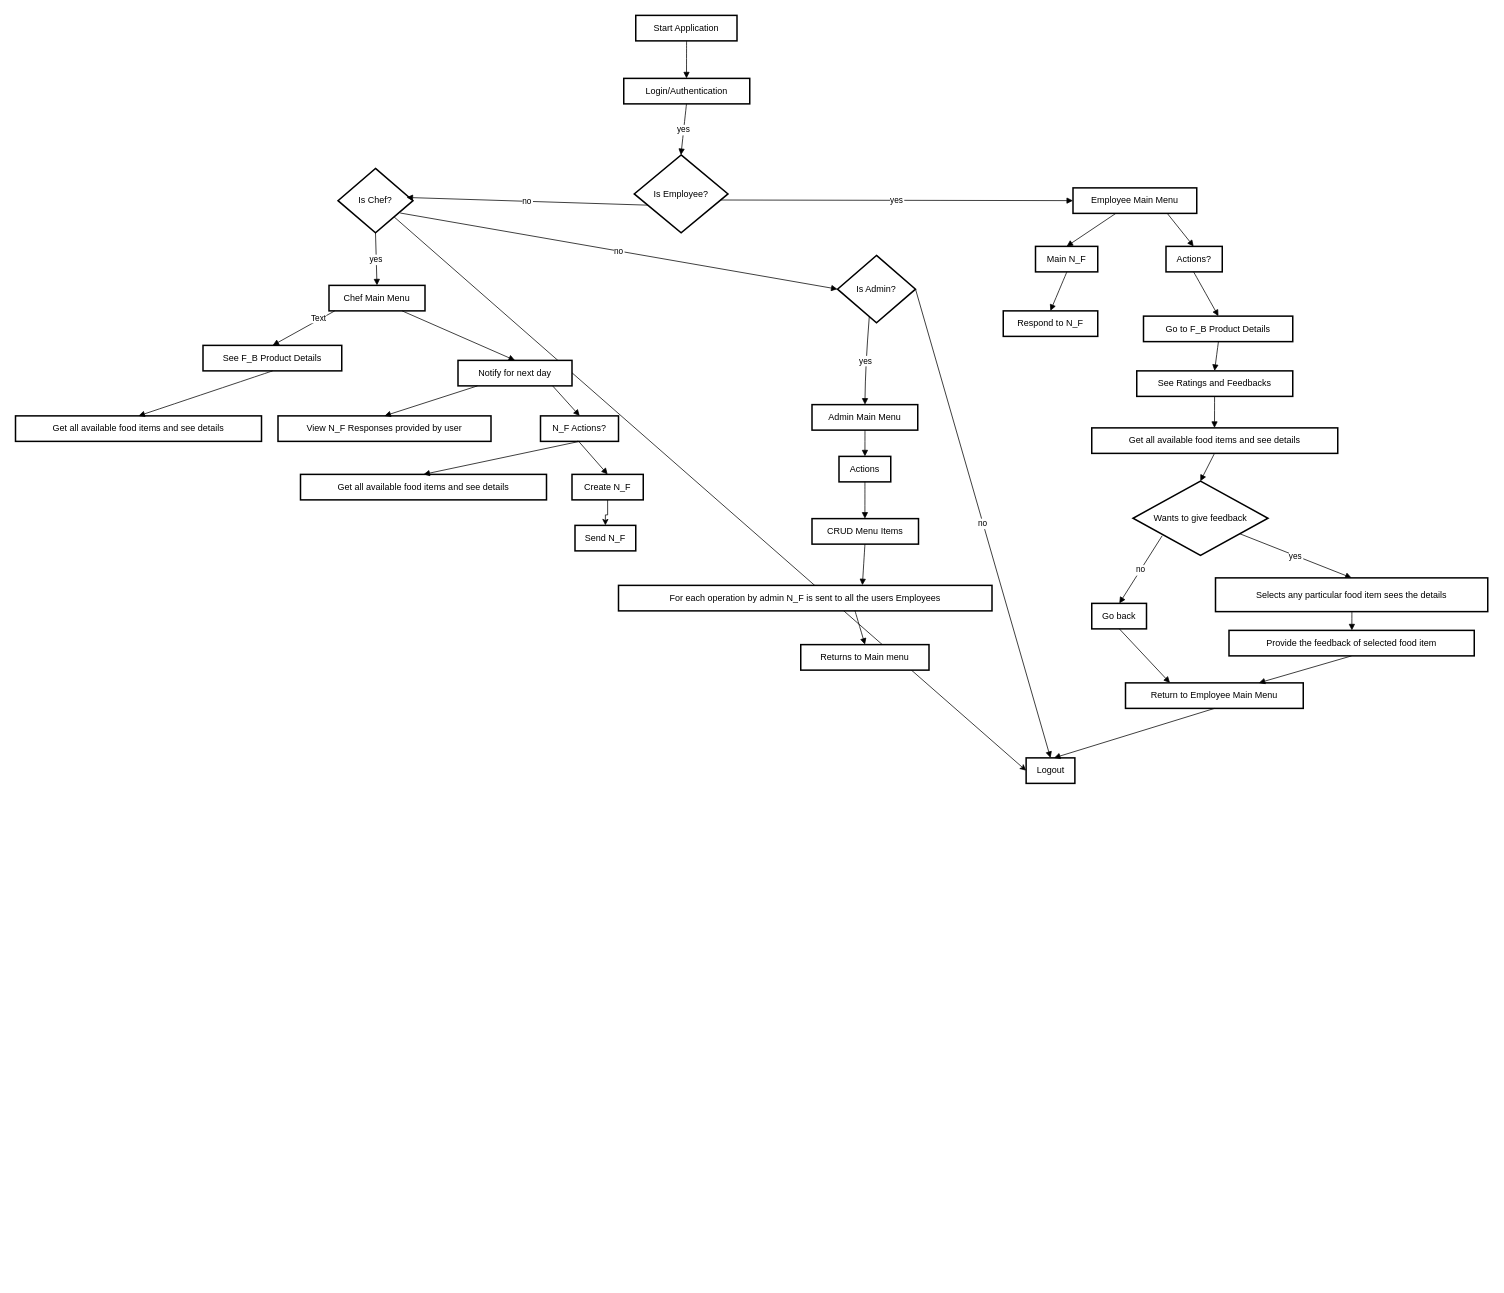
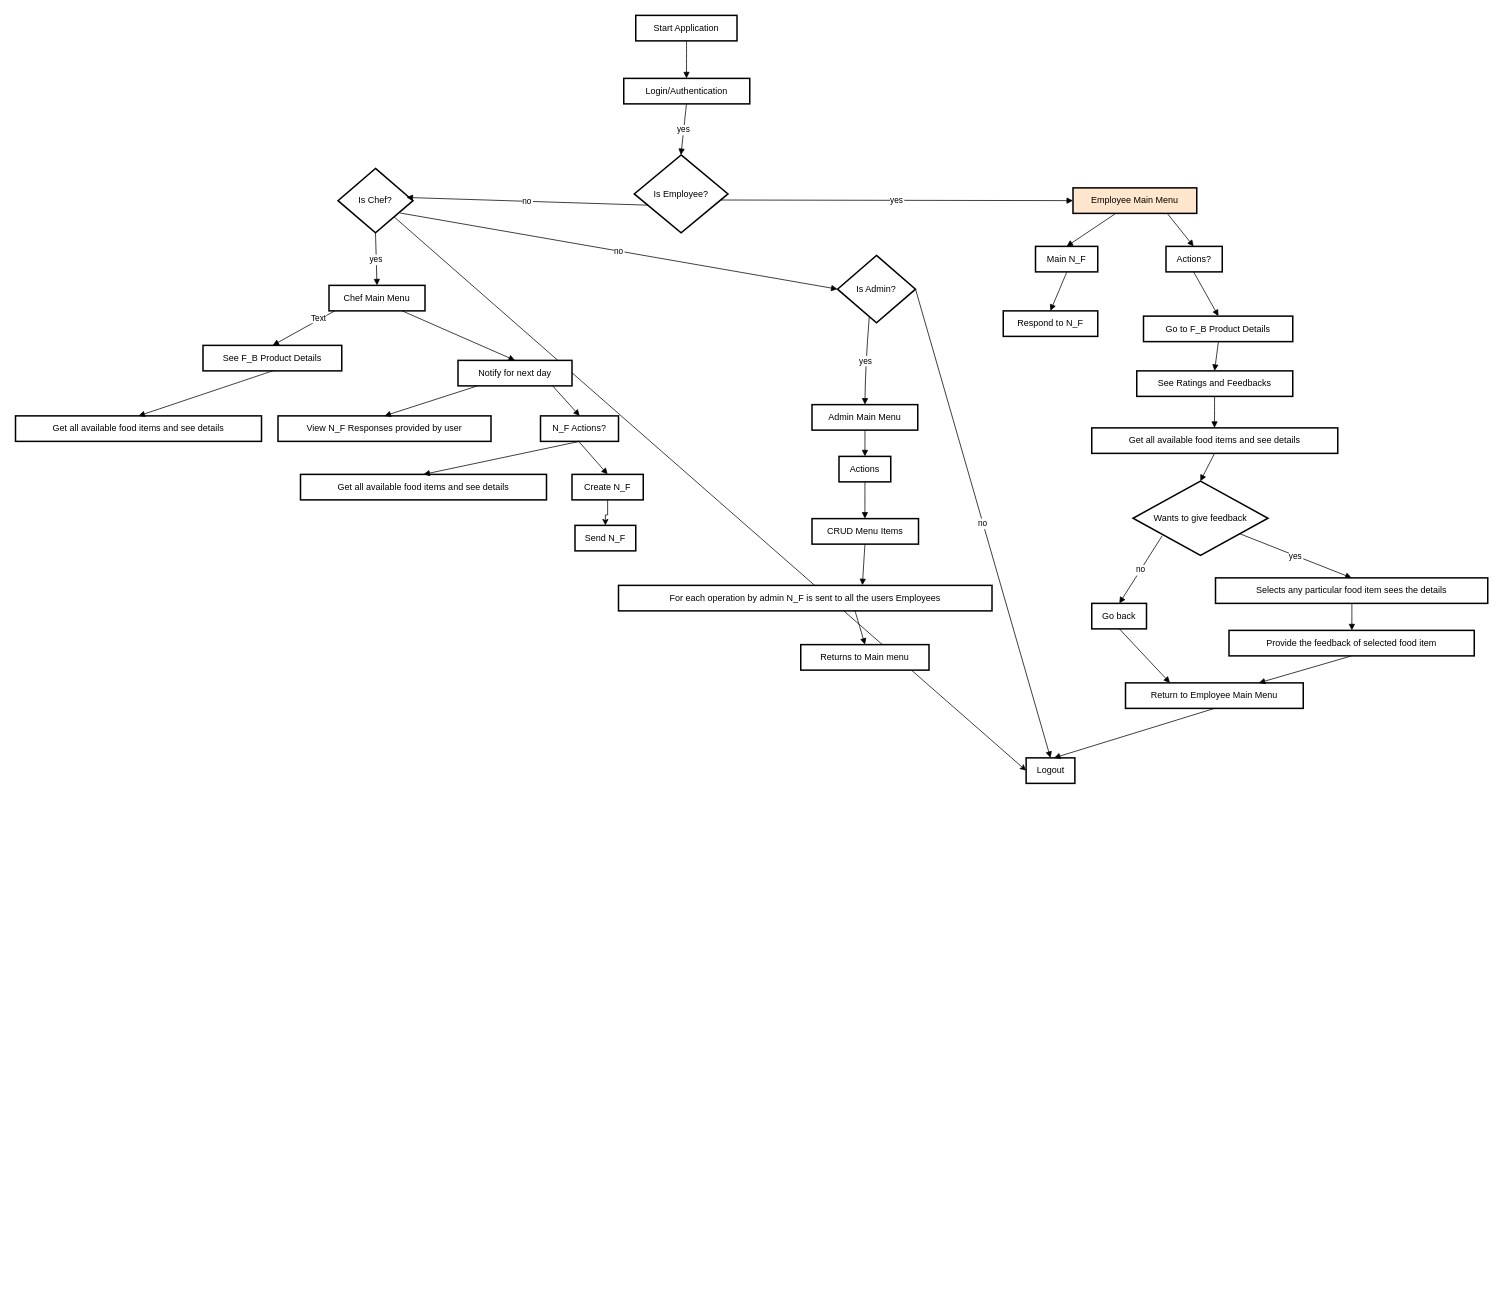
  <mxCell id="0" />
  <mxCell id="1" parent="0" />
  <mxCell id="2" value="Start Application" style="whiteSpace=wrap;strokeWidth=2;" vertex="1" parent="1"><mxGeometry x="847" y="20" width="135" height="34" as="geometry" /></mxCell>
  <mxCell id="3" value="Login/Authentication" style="whiteSpace=wrap;strokeWidth=2;" vertex="1" parent="1"><mxGeometry x="831" y="104" width="168" height="34" as="geometry" /></mxCell>
  <mxCell id="4" value="Is Employee?" style="rhombus;strokeWidth=2;whiteSpace=wrap;" vertex="1" parent="1"><mxGeometry x="845" y="206" width="125" height="104" as="geometry" /></mxCell>
- <mxCell id="5" value="Employee Main Menu" style="whiteSpace=wrap;strokeWidth=2;" vertex="1" parent="1"><mxGeometry x="1430" y="250" width="165" height="34" as="geometry" /></mxCell>
+ <mxCell id="5" value="Employee Main Menu" style="whiteSpace=wrap;strokeWidth=2;fillColor=#ffe6cc;" vertex="1" parent="1"><mxGeometry x="1430" y="250" width="165" height="34" as="geometry" /></mxCell>
  <mxCell id="6" style="rounded=0;orthogonalLoop=1;jettySize=auto;html=1;entryX=0;entryY=0.5;entryDx=0;entryDy=0;" edge="1" parent="1" source="7" target="8"><mxGeometry relative="1" as="geometry" /></mxCell>
  <mxCell id="7" value="Is Chef?" style="rhombus;strokeWidth=2;whiteSpace=wrap;" vertex="1" parent="1"><mxGeometry x="450" y="224" width="100" height="86" as="geometry" /></mxCell>
  <mxCell id="8" value="Logout" style="whiteSpace=wrap;strokeWidth=2;" vertex="1" parent="1"><mxGeometry x="1367.5" y="1010" width="65" height="34" as="geometry" /></mxCell>
  <mxCell id="9" value="Main N_F" style="whiteSpace=wrap;strokeWidth=2;" vertex="1" parent="1"><mxGeometry x="1380" y="328" width="83" height="34" as="geometry" /></mxCell>
  <mxCell id="10" value="Actions?" style="whiteSpace=wrap;strokeWidth=2;" vertex="1" parent="1"><mxGeometry x="1554" y="328" width="75" height="34" as="geometry" /></mxCell>
  <mxCell id="11" value="Go to F_B Product Details" style="whiteSpace=wrap;strokeWidth=2;" vertex="1" parent="1"><mxGeometry x="1524" y="421" width="199" height="34" as="geometry" /></mxCell>
  <mxCell id="12" value="Respond to N_F" style="whiteSpace=wrap;strokeWidth=2;" vertex="1" parent="1"><mxGeometry x="1337" y="414" width="126" height="34" as="geometry" /></mxCell>
  <mxCell id="13" value="See Ratings and Feedbacks" style="whiteSpace=wrap;strokeWidth=2;" vertex="1" parent="1"><mxGeometry x="1515" y="494" width="208" height="34" as="geometry" /></mxCell>
  <mxCell id="14" value="Get all available food items and see details" style="whiteSpace=wrap;strokeWidth=2;" vertex="1" parent="1"><mxGeometry x="1455" y="570" width="328" height="34" as="geometry" /></mxCell>
  <mxCell id="15" value="Wants to give feedback" style="rhombus;strokeWidth=2;whiteSpace=wrap;" vertex="1" parent="1"><mxGeometry x="1510" y="641" width="180" height="99" as="geometry" /></mxCell>
  <mxCell id="16" value="Return to Employee Main Menu" style="whiteSpace=wrap;strokeWidth=2;" vertex="1" parent="1"><mxGeometry x="1500" y="910" width="237" height="34" as="geometry" /></mxCell>
  <mxCell id="17" value="Go back" style="whiteSpace=wrap;strokeWidth=2;" vertex="1" parent="1"><mxGeometry x="1455" y="804" width="73" height="34" as="geometry" /></mxCell>
  <mxCell id="18" value="" style="curved=1;startArrow=none;endArrow=block;exitX=0.502;exitY=0.993;entryX=0.498;entryY=-0.007;rounded=0;" edge="1" parent="1" source="2" target="3"><mxGeometry relative="1" as="geometry"><Array as="points" /></mxGeometry></mxCell>
  <mxCell id="19" value="yes" style="curved=1;startArrow=none;endArrow=block;exitX=0.498;exitY=0.985;entryX=0.498;entryY=0.002;rounded=0;" edge="1" parent="1" source="3" target="4"><mxGeometry relative="1" as="geometry"><Array as="points" /></mxGeometry></mxCell>
  <mxCell id="20" value="yes" style="startArrow=none;endArrow=block;exitX=0.998;exitY=0.593;entryX=0;entryY=0.5;rounded=0;entryDx=0;entryDy=0;" edge="1" parent="1" source="4" target="5"><mxGeometry relative="1" as="geometry" /></mxCell>
  <mxCell id="21" value="no" style="startArrow=none;endArrow=block;exitX=-0.003;exitY=0.705;rounded=0;entryX=0.914;entryY=0.451;entryDx=0;entryDy=0;entryPerimeter=0;" edge="1" parent="1" source="4" target="7"><mxGeometry relative="1" as="geometry"><mxPoint x="590" y="276" as="targetPoint" /></mxGeometry></mxCell>
  <mxCell id="22" value="yes" style="startArrow=none;endArrow=block;exitX=0.5;exitY=1;entryX=0.5;entryY=0;rounded=0;entryDx=0;entryDy=0;exitDx=0;exitDy=0;" edge="1" parent="1" source="7" target="38"><mxGeometry relative="1" as="geometry" /></mxCell>
  <mxCell id="23" value="no" style="startArrow=none;endArrow=block;exitX=0.829;exitY=0.692;entryX=0;entryY=0.5;rounded=0;entryDx=0;entryDy=0;exitDx=0;exitDy=0;exitPerimeter=0;" edge="1" parent="1" source="7" target="56"><mxGeometry relative="1" as="geometry" /></mxCell>
  <mxCell id="24" value="no" style="startArrow=none;endArrow=block;exitX=1;exitY=0.5;entryX=0.5;entryY=0;rounded=0;exitDx=0;exitDy=0;entryDx=0;entryDy=0;" edge="1" parent="1" source="56" target="8"><mxGeometry relative="1" as="geometry"><mxPoint x="1260.139" y="1461.361" as="sourcePoint" /></mxGeometry></mxCell>
  <mxCell id="25" value="" style="startArrow=none;endArrow=block;rounded=0;entryX=0.5;entryY=0;entryDx=0;entryDy=0;" edge="1" parent="1" source="5" target="9"><mxGeometry relative="1" as="geometry"><mxPoint x="1432" y="390" as="targetPoint" /></mxGeometry></mxCell>
  <mxCell id="26" value="" style="startArrow=none;endArrow=block;exitX=0.76;exitY=0.997;entryX=0.491;entryY=-0.003;rounded=0;" edge="1" parent="1" source="5" target="10"><mxGeometry relative="1" as="geometry" /></mxCell>
  <mxCell id="27" value="" style="curved=1;startArrow=none;endArrow=block;exitX=0.491;exitY=0.99;entryX=0.502;entryY=-0.01;rounded=0;" edge="1" parent="1" source="10" target="11"><mxGeometry relative="1" as="geometry"><Array as="points" /></mxGeometry></mxCell>
  <mxCell id="28" value="" style="curved=1;startArrow=none;endArrow=block;exitX=0.504;exitY=0.99;entryX=0.499;entryY=-0.01;rounded=0;" edge="1" parent="1" source="9" target="12"><mxGeometry relative="1" as="geometry"><Array as="points" /></mxGeometry></mxCell>
  <mxCell id="29" value="" style="curved=1;startArrow=none;endArrow=block;exitX=0.502;exitY=0.983;entryX=0.499;entryY=0.012;rounded=0;" edge="1" parent="1" source="11" target="13"><mxGeometry relative="1" as="geometry"><Array as="points" /></mxGeometry></mxCell>
  <mxCell id="30" value="" style="curved=1;startArrow=none;endArrow=block;exitX=0.499;exitY=1.005;entryX=0.499;entryY=0.005;rounded=0;" edge="1" parent="1" source="13" target="14"><mxGeometry relative="1" as="geometry"><Array as="points" /></mxGeometry></mxCell>
  <mxCell id="31" value="" style="curved=1;startArrow=none;endArrow=block;exitX=0.499;exitY=0.997;entryX=0.499;entryY=-0.0;rounded=0;" edge="1" parent="1" source="14" target="15"><mxGeometry relative="1" as="geometry"><Array as="points" /></mxGeometry></mxCell>
  <mxCell id="32" value="yes" style="startArrow=none;endArrow=block;entryX=0.5;entryY=0;rounded=0;entryDx=0;entryDy=0;" edge="1" parent="1" source="15" target="67"><mxGeometry relative="1" as="geometry"><mxPoint x="1475.812" y="1100" as="targetPoint" /></mxGeometry></mxCell>
  <mxCell id="33" value="" style="startArrow=none;endArrow=block;exitX=0.5;exitY=1;entryX=0.75;entryY=0;rounded=0;exitDx=0;exitDy=0;entryDx=0;entryDy=0;" edge="1" parent="1" source="68" target="16"><mxGeometry relative="1" as="geometry"><mxPoint x="1475.815" y="1273" as="sourcePoint" /></mxGeometry></mxCell>
  <mxCell id="34" value="no" style="startArrow=none;endArrow=block;exitX=0.216;exitY=0.736;entryX=0.504;entryY=-0.002;rounded=0;exitDx=0;exitDy=0;exitPerimeter=0;" edge="1" parent="1" source="15" target="17"><mxGeometry relative="1" as="geometry" /></mxCell>
  <mxCell id="35" value="" style="startArrow=none;endArrow=block;exitX=0.504;exitY=0.99;entryX=0.25;entryY=0;rounded=0;entryDx=0;entryDy=0;" edge="1" parent="1" source="17" target="16"><mxGeometry relative="1" as="geometry" /></mxCell>
  <mxCell id="36" value="" style="startArrow=none;endArrow=block;exitX=0.501;exitY=0.99;entryX=0.572;entryY=-0.001;rounded=0;" edge="1" parent="1" source="16" target="8"><mxGeometry relative="1" as="geometry" /></mxCell>
  <mxCell id="37" value="" style="curved=1;startArrow=none;endArrow=block;exitX=1.003;exitY=0.979;entryX=0.5;entryY=0.013;rounded=0;" edge="1" parent="1"><mxGeometry relative="1" as="geometry"><Array as="points"><mxPoint x="925" y="1702" /></Array><mxPoint x="846" y="1677.167" as="sourcePoint" /></mxGeometry></mxCell>
  <mxCell id="38" value="Chef Main Menu" style="whiteSpace=wrap;strokeWidth=2;" vertex="1" parent="1"><mxGeometry x="438" y="380" width="128" height="34" as="geometry" /></mxCell>
  <mxCell id="39" value="See F_B Product Details" style="whiteSpace=wrap;strokeWidth=2;" vertex="1" parent="1"><mxGeometry x="270" y="460" width="185" height="34" as="geometry" /></mxCell>
  <mxCell id="40" value="Notify for next day" style="whiteSpace=wrap;strokeWidth=2;" vertex="1" parent="1"><mxGeometry x="610" y="480" width="152" height="34" as="geometry" /></mxCell>
  <mxCell id="41" value="Get all available food items and see details" style="whiteSpace=wrap;strokeWidth=2;" vertex="1" parent="1"><mxGeometry x="20" y="554" width="328" height="34" as="geometry" /></mxCell>
  <mxCell id="42" value="View N_F Responses provided by user" style="whiteSpace=wrap;strokeWidth=2;" vertex="1" parent="1"><mxGeometry x="370" y="554" width="284" height="34" as="geometry" /></mxCell>
  <mxCell id="43" value="N_F Actions?" style="whiteSpace=wrap;strokeWidth=2;" vertex="1" parent="1"><mxGeometry x="720" y="554" width="104" height="34" as="geometry" /></mxCell>
  <mxCell id="44" style="edgeStyle=orthogonalEdgeStyle;rounded=0;orthogonalLoop=1;jettySize=auto;html=1;" edge="1" parent="1" source="45" target="55"><mxGeometry relative="1" as="geometry" /></mxCell>
  <mxCell id="45" value="Create N_F" style="whiteSpace=wrap;strokeWidth=2;" vertex="1" parent="1"><mxGeometry x="762" y="632" width="95" height="34" as="geometry" /></mxCell>
  <mxCell id="46" value="Get all available food items and see details" style="whiteSpace=wrap;strokeWidth=2;" vertex="1" parent="1"><mxGeometry x="400" y="632" width="328" height="34" as="geometry" /></mxCell>
  <mxCell id="47" value="" style="startArrow=none;endArrow=block;exitX=0.069;exitY=0.99;entryX=0.502;entryY=-0.001;rounded=0;" edge="1" parent="1" source="38" target="39"><mxGeometry relative="1" as="geometry" /></mxCell>
  <mxCell id="48" value="Text" style="edgeLabel;html=1;align=center;verticalAlign=middle;resizable=0;points=[];" vertex="1" connectable="0" parent="47"><mxGeometry x="-0.484" y="-3" relative="1" as="geometry"><mxPoint as="offset" /></mxGeometry></mxCell>
  <mxCell id="49" value="" style="startArrow=none;endArrow=block;exitX=0.756;exitY=0.99;entryX=0.5;entryY=-0.001;rounded=0;" edge="1" parent="1" source="38" target="40"><mxGeometry relative="1" as="geometry" /></mxCell>
  <mxCell id="50" value="" style="curved=1;startArrow=none;endArrow=block;exitX=0.502;exitY=0.991;entryX=0.5;entryY=-0.009;rounded=0;" edge="1" parent="1" source="39" target="41"><mxGeometry relative="1" as="geometry"><Array as="points" /></mxGeometry></mxCell>
  <mxCell id="51" value="" style="startArrow=none;endArrow=block;exitX=0.177;exitY=0.991;entryX=0.5;entryY=-0.009;rounded=0;" edge="1" parent="1" source="40" target="42"><mxGeometry relative="1" as="geometry" /></mxCell>
  <mxCell id="52" value="" style="startArrow=none;endArrow=block;exitX=0.824;exitY=0.991;entryX=0.502;entryY=-0.009;rounded=0;" edge="1" parent="1" source="40" target="43"><mxGeometry relative="1" as="geometry" /></mxCell>
  <mxCell id="53" value="" style="startArrow=none;endArrow=block;entryX=0.5;entryY=0.013;rounded=0;" edge="1" parent="1" target="45"><mxGeometry relative="1" as="geometry"><mxPoint x="770" y="587" as="sourcePoint" /></mxGeometry></mxCell>
  <mxCell id="54" value="" style="startArrow=none;endArrow=block;exitX=0.5;exitY=1;entryX=0.5;entryY=0.013;rounded=0;exitDx=0;exitDy=0;" edge="1" parent="1" source="43" target="46"><mxGeometry relative="1" as="geometry" /></mxCell>
  <mxCell id="55" value="Send N_F" style="whiteSpace=wrap;strokeWidth=2;" vertex="1" parent="1"><mxGeometry x="766" y="700" width="81" height="34" as="geometry" /></mxCell>
  <mxCell id="56" value="Is Admin?" style="rhombus;strokeWidth=2;whiteSpace=wrap;" vertex="1" parent="1"><mxGeometry x="1116" y="340" width="104" height="90" as="geometry" /></mxCell>
  <mxCell id="57" value="Admin Main Menu" style="whiteSpace=wrap;strokeWidth=2;" vertex="1" parent="1"><mxGeometry x="1082" y="539" width="141" height="34" as="geometry" /></mxCell>
  <mxCell id="58" value="Actions" style="whiteSpace=wrap;strokeWidth=2;" vertex="1" parent="1"><mxGeometry x="1118" y="608" width="69" height="34" as="geometry" /></mxCell>
  <mxCell id="59" value="CRUD Menu Items" style="whiteSpace=wrap;strokeWidth=2;" vertex="1" parent="1"><mxGeometry x="1082" y="691" width="142" height="34" as="geometry" /></mxCell>
  <mxCell id="60" value="For each operation by admin N_F is sent to all the users Employees" style="whiteSpace=wrap;strokeWidth=2;" vertex="1" parent="1"><mxGeometry x="824" y="780" width="498" height="34" as="geometry" /></mxCell>
  <mxCell id="61" value="Returns to Main menu" style="whiteSpace=wrap;strokeWidth=2;" vertex="1" parent="1"><mxGeometry x="1067" y="859" width="171" height="34" as="geometry" /></mxCell>
  <mxCell id="62" value="yes" style="curved=1;startArrow=none;endArrow=block;exitX=0.386;exitY=1.002;entryX=0.501;entryY=-0.001;rounded=0;" edge="1" parent="1" source="56" target="57"><mxGeometry relative="1" as="geometry"><Array as="points"><mxPoint x="1153" y="490" /></Array></mxGeometry></mxCell>
  <mxCell id="63" value="" style="curved=1;startArrow=none;endArrow=block;exitX=0.501;exitY=0.991;entryX=0.501;entryY=-0.009;rounded=0;" edge="1" parent="1" source="57" target="58"><mxGeometry relative="1" as="geometry"><Array as="points" /></mxGeometry></mxCell>
  <mxCell id="64" value="" style="curved=1;startArrow=none;endArrow=block;exitX=0.501;exitY=0.984;entryX=0.497;entryY=0.013;rounded=0;" edge="1" parent="1" source="58" target="59"><mxGeometry relative="1" as="geometry"><Array as="points" /></mxGeometry></mxCell>
  <mxCell id="65" value="" style="curved=1;startArrow=none;endArrow=block;exitX=0.497;exitY=1.006;entryX=0.653;entryY=-0.007;rounded=0;entryDx=0;entryDy=0;entryPerimeter=0;" edge="1" parent="1" source="59" target="60"><mxGeometry relative="1" as="geometry"><Array as="points" /></mxGeometry></mxCell>
  <mxCell id="66" value="" style="curved=1;startArrow=none;endArrow=block;exitX=0.633;exitY=0.988;entryX=0.501;entryY=-0.001;rounded=0;exitDx=0;exitDy=0;exitPerimeter=0;" edge="1" parent="1" source="60" target="61"><mxGeometry relative="1" as="geometry"><Array as="points" /></mxGeometry></mxCell>
- <mxCell id="67" value="Selects any particular food item sees the details" style="whiteSpace=wrap;strokeWidth=2;" vertex="1" parent="1"><mxGeometry x="1620" y="770" width="363" height="45" as="geometry" /></mxCell>
+ <mxCell id="67" value="Selects any particular food item sees the details" style="whiteSpace=wrap;strokeWidth=2;" vertex="1" parent="1"><mxGeometry x="1620" y="770" width="363" height="34" as="geometry" /></mxCell>
  <mxCell id="68" value="Provide the feedback of selected food item" style="whiteSpace=wrap;strokeWidth=2;" vertex="1" parent="1"><mxGeometry x="1638" y="840" width="327" height="34" as="geometry" /></mxCell>
  <mxCell id="69" value="" style="curved=1;startArrow=none;endArrow=block;exitX=0.501;exitY=0.998;entryX=0.501;entryY=-0.002;rounded=0;" edge="1" parent="1" source="67" target="68"><mxGeometry relative="1" as="geometry"><Array as="points" /></mxGeometry></mxCell>
